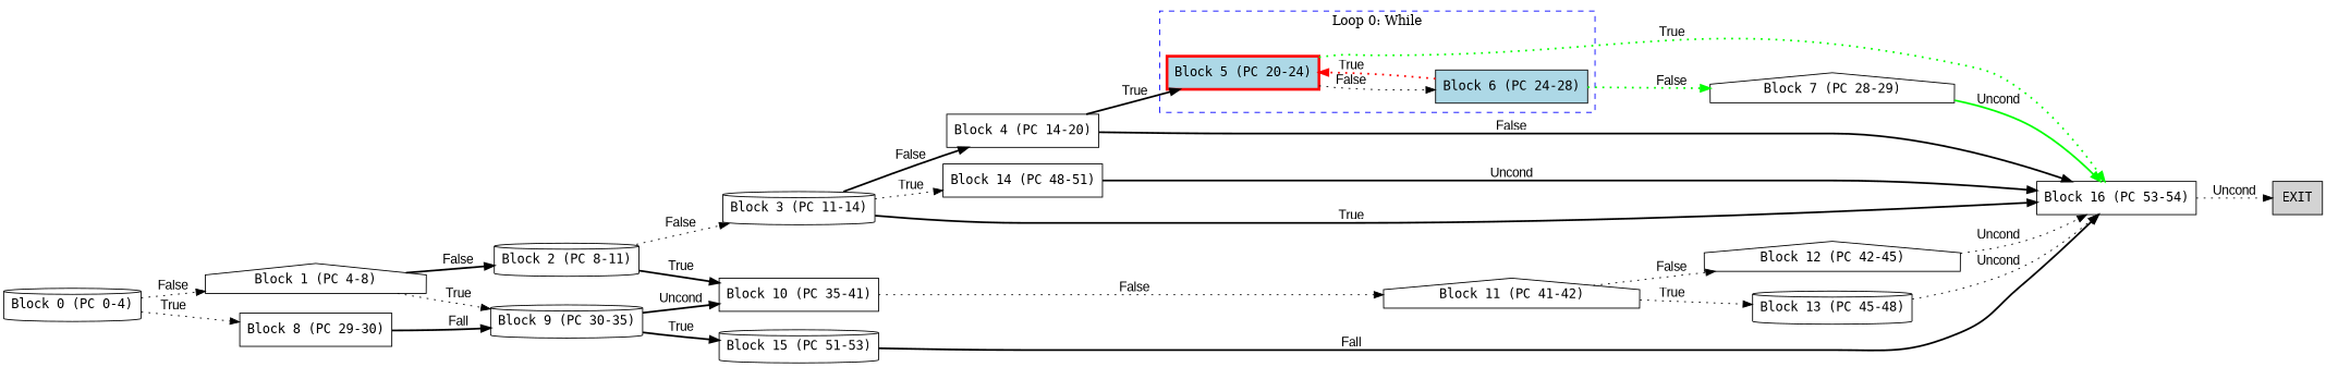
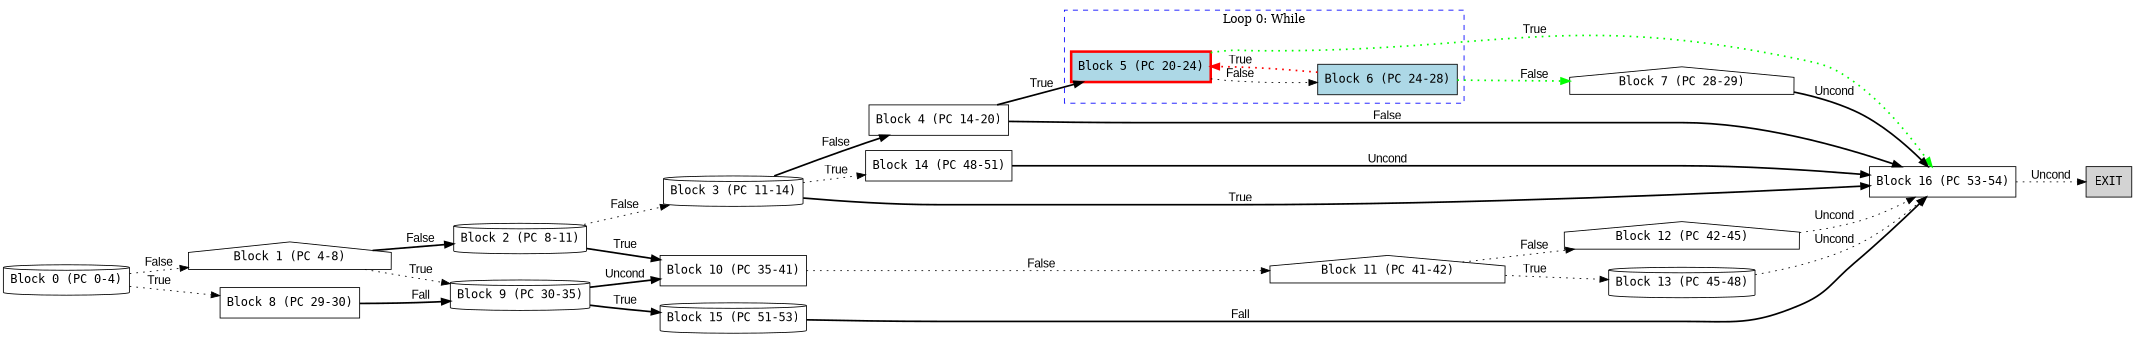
  digraph {
    rankdir=LR
    node [fontname=monospace shape=box]
    edge [fontname=Arial style=dotted]
    n1 [color=red fillcolor=lightblue label="Block 5 (PC 20-24)" penwidth=3 style=filled]
    n2 [fillcolor=lightblue label="Block 6 (PC 24-28)" style=filled]
    n3 [label="Block 16 (PC 53-54)"]
    n4 [label="Block 7 (PC 28-29)" shape=house]
    n5 [label="Block 0 (PC 0-4)" shape=cylinder]
    n6 [label="Block 1 (PC 4-8)" shape=house]
    n7 [label="Block 8 (PC 29-30)"]
    n8 [label="Block 2 (PC 8-11)" shape=cylinder]
    n9 [label="Block 9 (PC 30-35)" shape=cylinder]
    n10 [label="Block 3 (PC 11-14)" shape=cylinder]
    n11 [label="Block 10 (PC 35-41)"]
    n12 [label="Block 15 (PC 51-53)" shape=cylinder]
    n13 [label="Block 4 (PC 14-20)"]
    n14 [label="Block 14 (PC 48-51)"]
    n15 [label="Block 11 (PC 41-42)" shape=house]
    n16 [fillcolor=lightgray label=EXIT style=filled]
    n17 [label="Block 12 (PC 42-45)" shape=house]
    n18 [label="Block 13 (PC 45-48)" shape=cylinder]
    subgraph cluster_1 {
      color=blue
      label="Loop 0: While"
      style=dashed
      n1
      n2
    }
    n1 -> n2 [label=False]
    n1 -> n3 [color=green label=True penwidth=2]
    n2 -> n1 [color=red label=True penwidth=2]
    n2 -> n4 [color=green label=False penwidth=2]
    n3 -> n16 [label=Uncond]
-   n4 -> n3 [label=Uncond style=bold color=green]
+   n4 -> n3 [label=Uncond style=bold]
    n5 -> n6 [label=False]
    n5 -> n7 [label=True]
    n6 -> n8 [label=False style=bold]
    n6 -> n9 [label=True]
    n7 -> n9 [label=Fall style=bold]
    n8 -> n10 [label=False]
    n8 -> n11 [label=True style=bold]
    n9 -> n11 [label=Uncond style=bold]
    n9 -> n12 [label=True style=bold]
    n10 -> n3 [label=True style=bold]
    n10 -> n13 [label=False style=bold]
    n10 -> n14 [label=True]
    n11 -> n15 [label=False]
    n12 -> n3 [label=Fall style=bold]
    n13 -> n1 [label=True style=bold]
    n13 -> n3 [label=False style=bold]
    n14 -> n3 [label=Uncond style=bold]
    n15 -> n17 [label=False]
    n15 -> n18 [label=True]
    n17 -> n3 [label=Uncond]
    n18 -> n3 [label=Uncond]
  }
